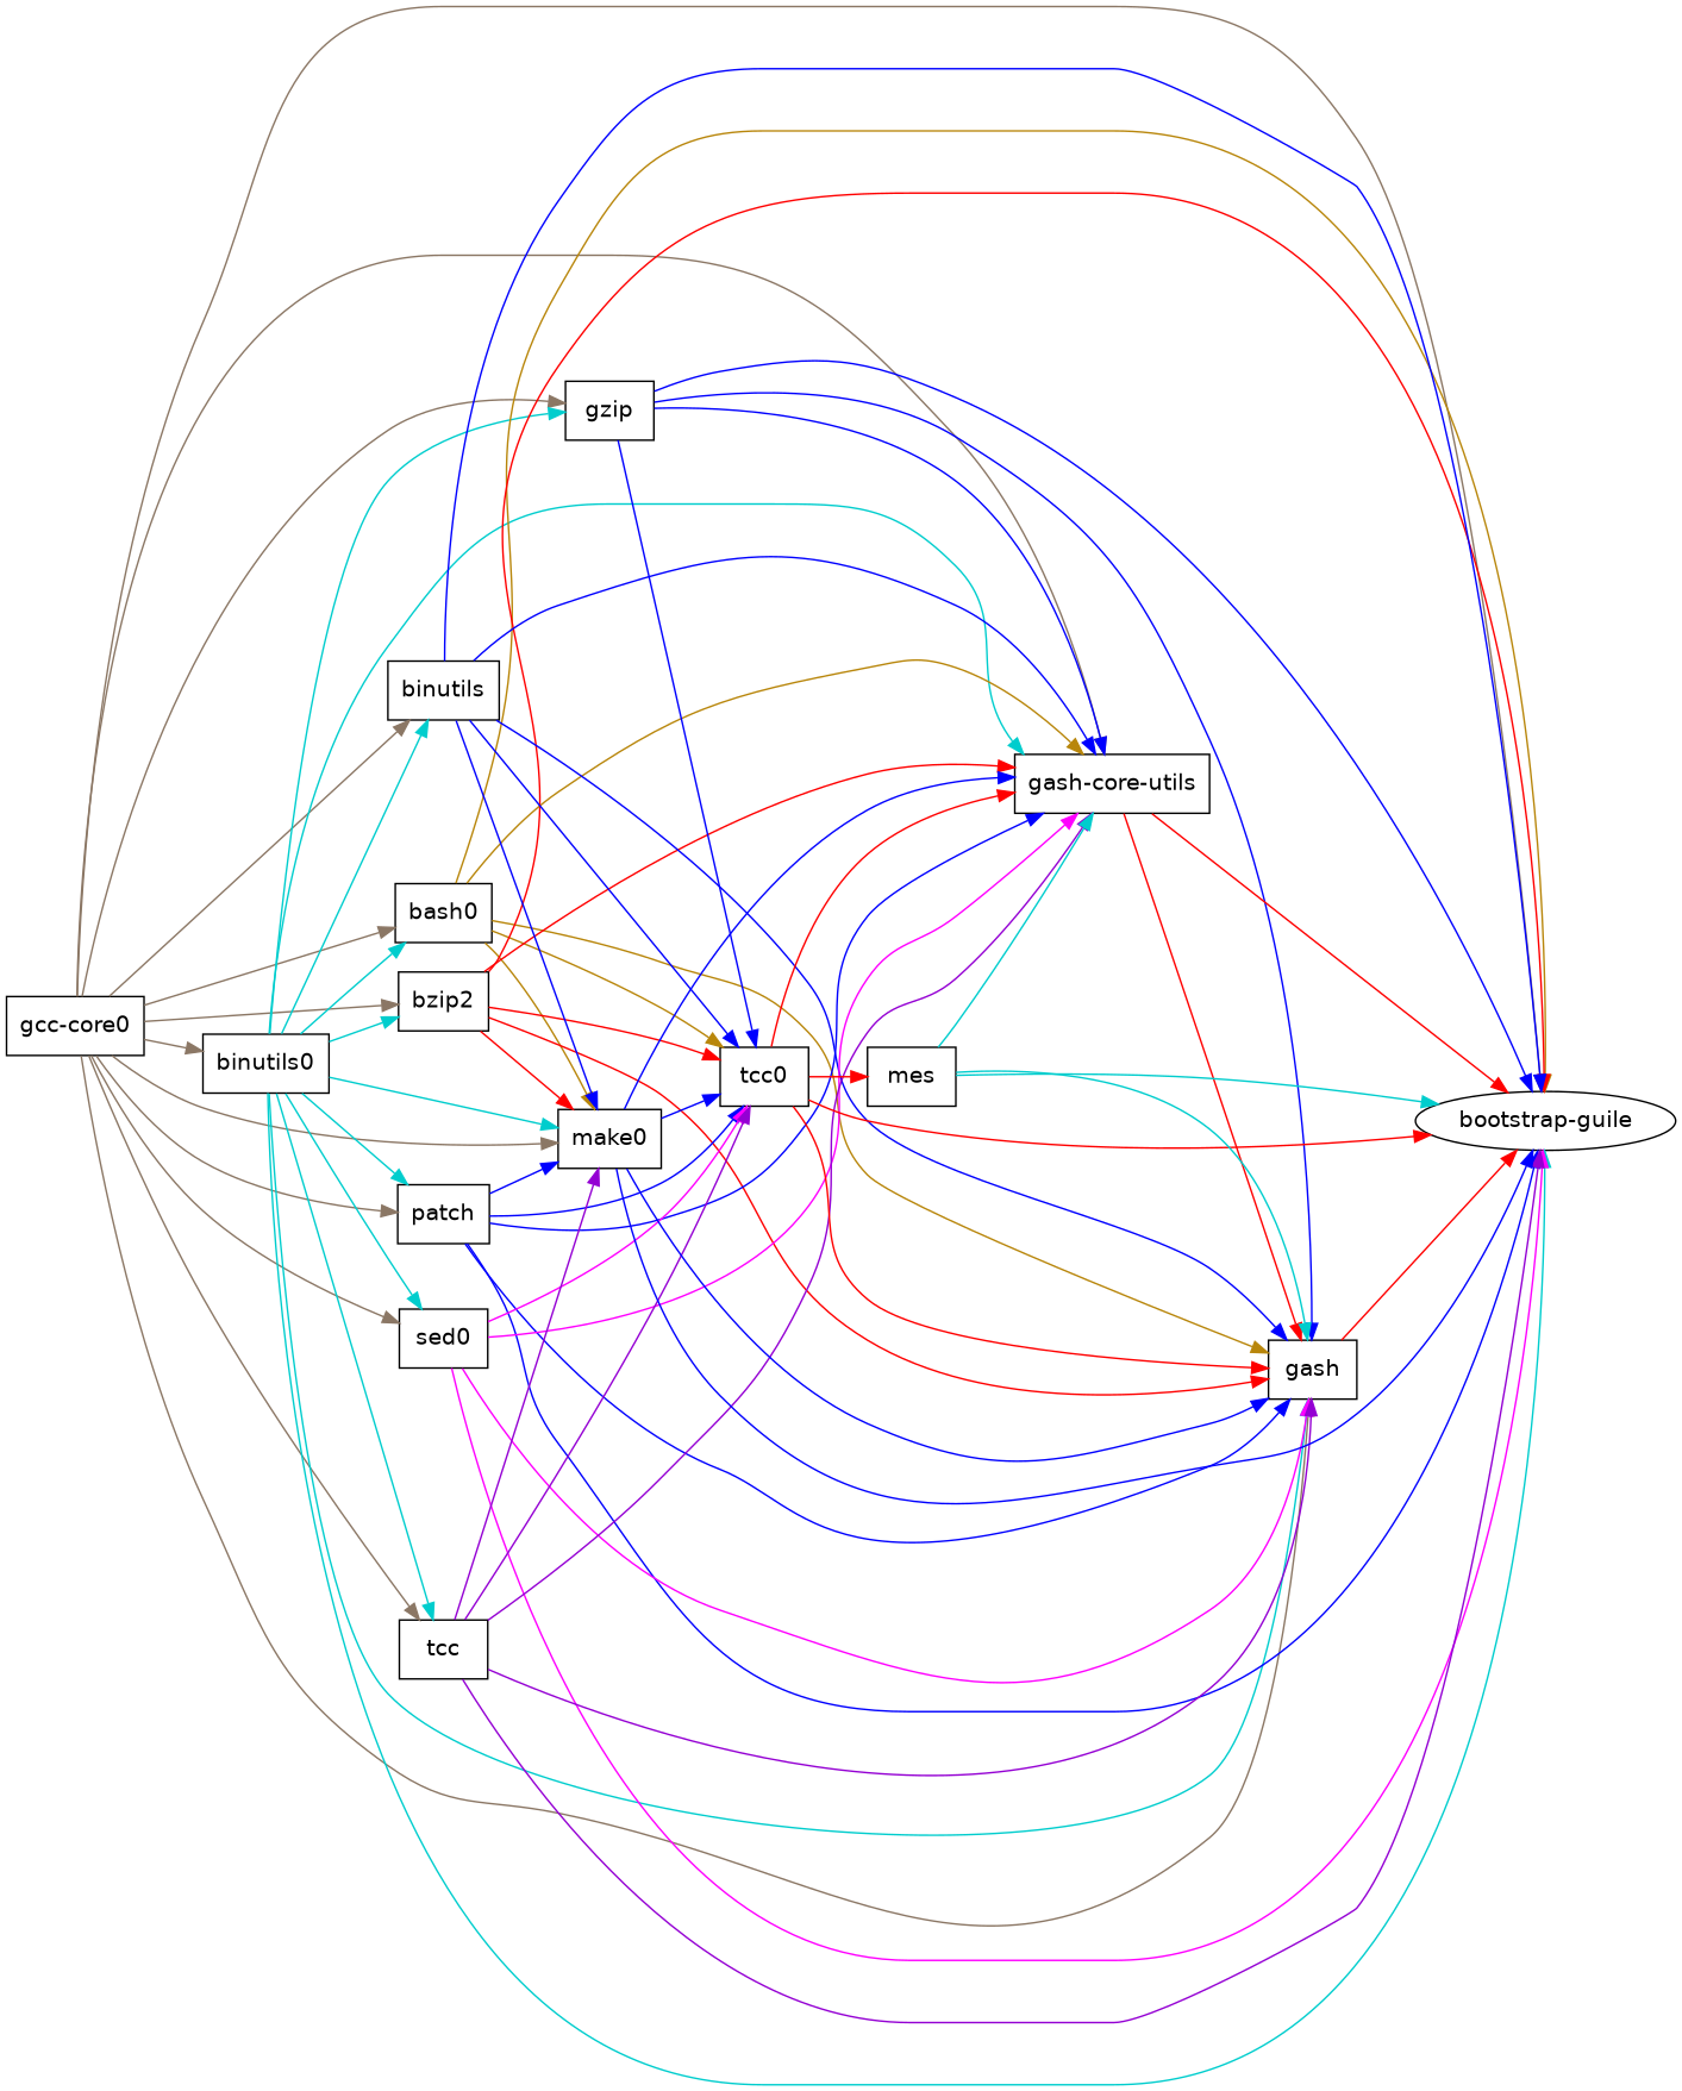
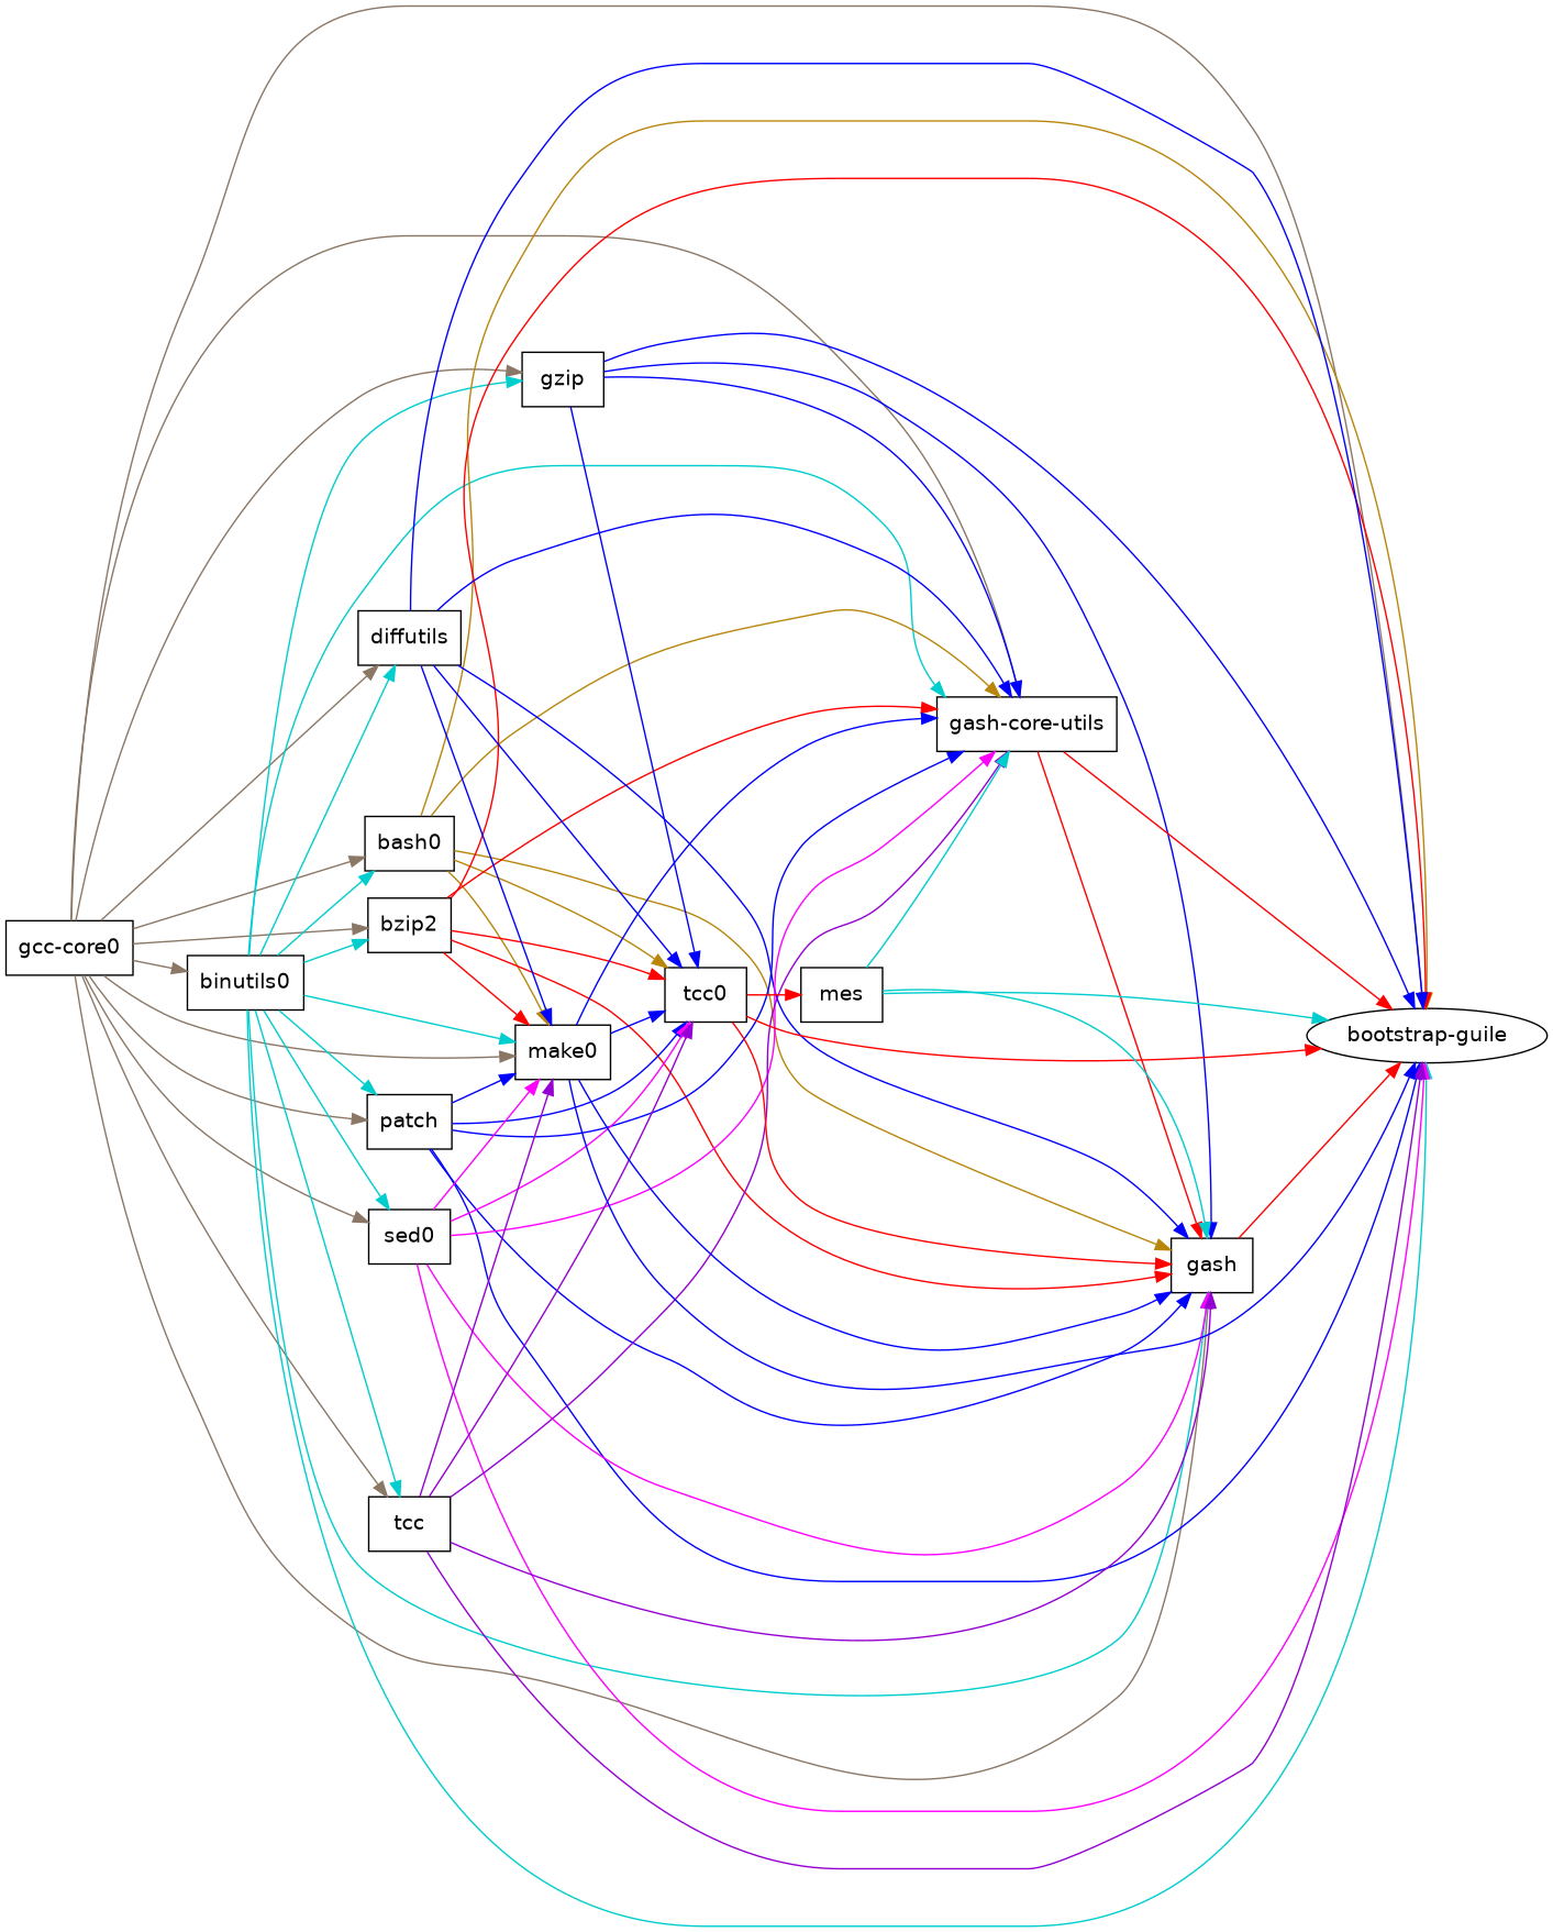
  digraph {
    rankdir=LR
    node [fontname=Helvetica shape=box]
    edge [color=blue]
    n1 [label="gcc-core0"]
    n2 [label=binutils0]
    n3 [label=bash0]
    n4 [label=bzip2]
-   n5 [label=binutils]
+   n5 [label=diffutils]
    n6 [label=gzip]
    n7 [label=patch]
    n8 [label=sed0]
    n9 [label=tcc]
    n10 [label=make0]
    n11 [label=gash]
    n12 [label="gash-core-utils"]
    n13 [label="bootstrap-guile" shape=""]
    n14 [label=tcc0]
    n15 [label=mes]
    n1 -> n2 [color=peachpuff4]
    n1 -> n3 [color=peachpuff4]
    n1 -> n4 [color=peachpuff4]
    n1 -> n5 [color=peachpuff4]
    n1 -> n6 [color=peachpuff4]
    n1 -> n7 [color=peachpuff4]
    n1 -> n8 [color=peachpuff4]
    n1 -> n9 [color=peachpuff4]
    n1 -> n10 [color=peachpuff4]
    n1 -> n11 [color=peachpuff4]
    n1 -> n12 [color=peachpuff4]
    n1 -> n13 [color=peachpuff4]
    n2 -> n3 [color=cyan3]
    n2 -> n4 [color=cyan3]
    n2 -> n5 [color=cyan3]
    n2 -> n6 [color=cyan3]
    n2 -> n7 [color=cyan3]
    n2 -> n8 [color=cyan3]
    n2 -> n9 [color=cyan3]
    n2 -> n10 [color=cyan3]
    n2 -> n11 [color=cyan3]
    n2 -> n12 [color=cyan3]
    n2 -> n13 [color=cyan3]
    n3 -> n10 [color=darkgoldenrod]
    n3 -> n11 [color=darkgoldenrod]
    n3 -> n12 [color=darkgoldenrod]
    n3 -> n13 [color=darkgoldenrod]
    n3 -> n14 [color=darkgoldenrod]
    n4 -> n10 [color=red]
    n4 -> n11 [color=red]
    n4 -> n12 [color=red]
    n4 -> n13 [color=red]
    n4 -> n14 [color=red]
    n5 -> n10
    n5 -> n11
    n5 -> n12
    n5 -> n13
    n5 -> n14
    n6 -> n11
    n6 -> n12
    n6 -> n13
    n6 -> n14
    n7 -> n10
    n7 -> n11
    n7 -> n12
    n7 -> n13
    n7 -> n14
+   n8 -> n10 [color=magenta]
    n8 -> n11 [color=magenta]
    n8 -> n12 [color=magenta]
    n8 -> n13 [color=magenta]
    n8 -> n14 [color=magenta]
    n9 -> n10 [color=darkviolet]
    n9 -> n11 [color=darkviolet]
    n9 -> n12 [color=darkviolet]
    n9 -> n13 [color=darkviolet]
    n9 -> n14 [color=darkviolet]
    n10 -> n11
    n10 -> n12
    n10 -> n13
    n10 -> n14
    n11 -> n13 [color=red]
    n12 -> n11 [color=red]
    n12 -> n13 [color=red]
    n14 -> n11 [color=red]
-   n14 -> n12 [color=red]
    n14 -> n13 [color=red]
    n14 -> n15 [color=red]
    n15 -> n11 [color=cyan3]
    n15 -> n12 [color=cyan3]
    n15 -> n13 [color=cyan3]
  }
